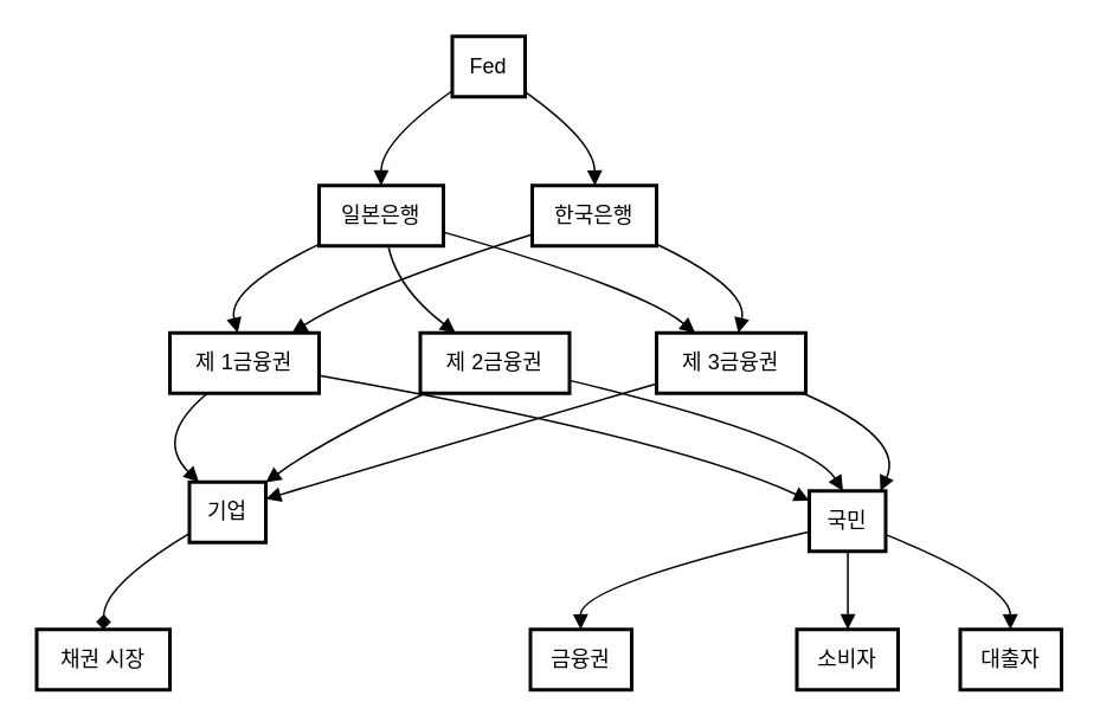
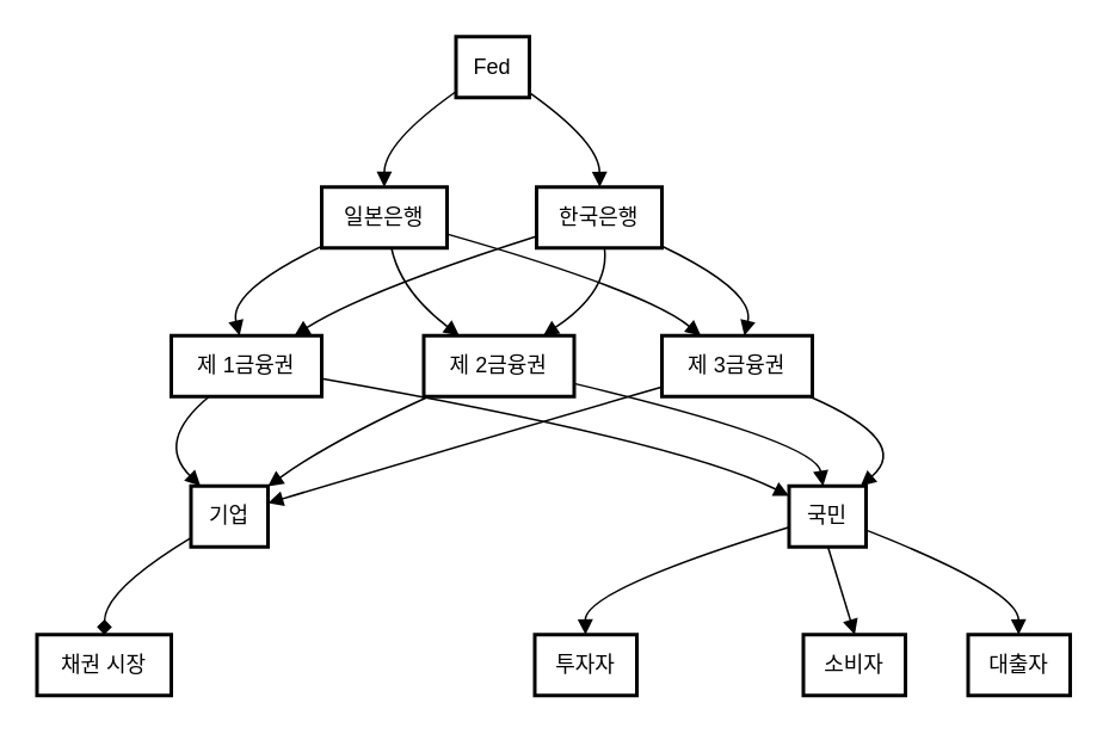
  <mxCell id="0" />
  <mxCell id="1" parent="0" />
  <mxCell id="2" value="Fed" style="whiteSpace=wrap;strokeWidth=2;" vertex="1" parent="1"><mxGeometry x="254" width="41" height="34" as="geometry" y="20" /></mxCell>
  <mxCell id="3" value="일본은행" style="whiteSpace=wrap;strokeWidth=2;" vertex="1" parent="1"><mxGeometry x="179" y="104" width="70" height="34" as="geometry" /></mxCell>
  <mxCell id="4" value="한국은행" style="whiteSpace=wrap;strokeWidth=2;" vertex="1" parent="1"><mxGeometry x="299" y="104" width="70" height="34" as="geometry" /></mxCell>
  <mxCell id="5" value="제 1금융권" style="whiteSpace=wrap;strokeWidth=2;" vertex="1" parent="1"><mxGeometry x="95" y="187" width="84" height="34" as="geometry" /></mxCell>
  <mxCell id="6" value="제 2금융권" style="whiteSpace=wrap;strokeWidth=2;" vertex="1" parent="1"><mxGeometry x="236" y="187" width="84" height="34" as="geometry" /></mxCell>
  <mxCell id="7" value="제 3금융권" style="whiteSpace=wrap;strokeWidth=2;" vertex="1" parent="1"><mxGeometry x="369" y="187" width="84" height="34" as="geometry" /></mxCell>
  <mxCell id="8" value="기업" style="whiteSpace=wrap;strokeWidth=2;" vertex="1" parent="1"><mxGeometry x="106" y="271" width="43" height="34" as="geometry" /></mxCell>
- <mxCell id="9" value="국민" style="whiteSpace=wrap;strokeWidth=2;" vertex="1" parent="1"><mxGeometry x="455" y="276" width="43" height="34" as="geometry" /></mxCell>
+ <mxCell id="9" value="국민" style="whiteSpace=wrap;strokeWidth=2;" vertex="1" parent="1"><mxGeometry x="440" y="271" width="43" height="34" as="geometry" /></mxCell>
  <mxCell id="10" value="채권 시장" style="whiteSpace=wrap;strokeWidth=2;" vertex="1" parent="1"><mxGeometry y="354" width="75" height="34" as="geometry" x="20" /></mxCell>
- <mxCell id="11" value="금융권" style="whiteSpace=wrap;strokeWidth=2;" vertex="1" parent="1"><mxGeometry x="298" y="354" width="57" height="34" as="geometry" /></mxCell>
+ <mxCell id="11" value="투자자" style="whiteSpace=wrap;strokeWidth=2;" vertex="1" parent="1"><mxGeometry x="298" y="354" width="57" height="34" as="geometry" /></mxCell>
  <mxCell id="12" value="소비자" style="whiteSpace=wrap;strokeWidth=2;" vertex="1" parent="1"><mxGeometry x="448" y="354" width="57" height="34" as="geometry" /></mxCell>
  <mxCell id="13" value="대출자" style="whiteSpace=wrap;strokeWidth=2;" vertex="1" parent="1"><mxGeometry x="540" y="354" width="57" height="34" as="geometry" /></mxCell>
  <mxCell id="14" value="" style="curved=1;startArrow=none;endArrow=block;exitX=-0.011;exitY=0.911;entryX=0.499;entryY=-0.015;" edge="1" parent="1" source="2" target="3"><mxGeometry relative="1" as="geometry"><Array as="points"><mxPoint x="214" y="79" /></Array></mxGeometry></mxCell>
  <mxCell id="15" value="" style="curved=1;startArrow=none;endArrow=block;exitX=0.99;exitY=0.911;entryX=0.504;entryY=-0.015;" edge="1" parent="1" source="2" target="4"><mxGeometry relative="1" as="geometry"><Array as="points"><mxPoint x="334" y="79" /></Array></mxGeometry></mxCell>
  <mxCell id="16" value="" style="curved=1;startArrow=none;endArrow=block;exitX=0.001;exitY=0.971;entryX=0.454;entryY=0;" edge="1" parent="1" source="3" target="5"><mxGeometry relative="1" as="geometry"><Array as="points"><mxPoint x="127" y="162" /></Array></mxGeometry></mxCell>
  <mxCell id="17" value="" style="curved=1;startArrow=none;endArrow=block;exitX=0.553;exitY=0.971;entryX=0.236;entryY=0;" edge="1" parent="1" source="3" target="6"><mxGeometry relative="1" as="geometry"><Array as="points"><mxPoint x="223" y="162" /></Array></mxGeometry></mxCell>
  <mxCell id="18" value="" style="curved=1;startArrow=none;endArrow=block;exitX=1.001;exitY=0.773;entryX=0.259;entryY=0;" edge="1" parent="1" source="3" target="7"><mxGeometry relative="1" as="geometry"><Array as="points"><mxPoint x="360" y="162" /></Array></mxGeometry></mxCell>
  <mxCell id="19" value="" style="curved=1;startArrow=none;endArrow=block;exitX=0.001;exitY=0.808;entryX=0.818;entryY=0;" edge="1" parent="1" source="4" target="5"><mxGeometry relative="1" as="geometry"><Array as="points"><mxPoint x="203" y="162" /></Array></mxGeometry></mxCell>
+ <mxCell id="20" value="" style="curved=1;startArrow=none;endArrow=block;exitX=0.539;exitY=0.971;entryX=0.794;entryY=0;" edge="1" parent="1" source="4" target="6"><mxGeometry relative="1" as="geometry"><Array as="points"><mxPoint x="340" y="162" /></Array></mxGeometry></mxCell>
  <mxCell id="21" value="" style="curved=1;startArrow=none;endArrow=block;exitX=1.001;exitY=0.971;entryX=0.548;entryY=0;" edge="1" parent="1" source="4" target="7"><mxGeometry relative="1" as="geometry"><Array as="points"><mxPoint x="421" y="162" /></Array></mxGeometry></mxCell>
  <mxCell id="22" value="" style="curved=1;startArrow=none;endArrow=block;exitX=0.259;exitY=0.985;entryX=0.112;entryY=-0.015;" edge="1" parent="1" source="5" target="8"><mxGeometry relative="1" as="geometry"><Array as="points"><mxPoint x="86" y="246" /></Array></mxGeometry></mxCell>
  <mxCell id="23" value="" style="curved=1;startArrow=none;endArrow=block;exitX=0.999;exitY=0.706;entryX=0.008;entryY=0.165;" edge="1" parent="1" source="5" target="9"><mxGeometry relative="1" as="geometry"><Array as="points"><mxPoint x="378" y="246" /></Array></mxGeometry></mxCell>
  <mxCell id="24" value="" style="curved=1;startArrow=none;endArrow=block;exitX=0.047;exitY=0.985;entryX=0.987;entryY=0.016;" edge="1" parent="1" source="6" target="8"><mxGeometry relative="1" as="geometry"><Array as="points"><mxPoint x="184" y="246" /></Array></mxGeometry></mxCell>
  <mxCell id="25" value="" style="curved=1;startArrow=none;endArrow=block;exitX=0.991;exitY=0.782;entryX=0.44;entryY=-0.015;" edge="1" parent="1" source="6" target="9"><mxGeometry relative="1" as="geometry"><Array as="points"><mxPoint x="455" y="246" /></Array></mxGeometry></mxCell>
  <mxCell id="26" value="" style="curved=1;startArrow=none;endArrow=block;exitX=0.003;exitY=0.842;entryX=0.987;entryY=0.287;" edge="1" parent="1" source="7" target="8"><mxGeometry relative="1" as="geometry"><Array as="points"><mxPoint x="264" y="246" /></Array></mxGeometry></mxCell>
  <mxCell id="27" value="" style="curved=1;startArrow=none;endArrow=block;exitX=0.967;exitY=0.985;entryX=0.943;entryY=-0.015;" edge="1" parent="1" source="7" target="9"><mxGeometry relative="1" as="geometry"><Array as="points"><mxPoint x="509" y="246" /></Array></mxGeometry></mxCell>
  <mxCell id="28" value="" style="curved=1;startArrow=none;endArrow=diamond;exitX=-0.005;exitY=0.855;entryX=0.501;entryY=0;" edge="1" parent="1" source="8" target="10"><mxGeometry relative="1" as="geometry"><Array as="points"><mxPoint x="58" y="329" /></Array></mxGeometry></mxCell>
  <mxCell id="29" value="" style="curved=1;startArrow=none;endArrow=block;exitX=0.008;exitY=0.672;entryX=0.497;entryY=0;" edge="1" parent="1" source="9" target="11"><mxGeometry relative="1" as="geometry"><Array as="points"><mxPoint x="326" y="329" /></Array></mxGeometry></mxCell>
  <mxCell id="30" value="" style="curved=1;startArrow=none;endArrow=block;exitX=0.505;exitY=0.971;entryX=0.504;entryY=0;" edge="1" parent="1" source="9" target="12"><mxGeometry relative="1" as="geometry"><Array as="points" /></mxGeometry></mxCell>
  <mxCell id="31" value="" style="curved=1;startArrow=none;endArrow=block;exitX=1.001;exitY=0.724;entryX=0.495;entryY=0;" edge="1" parent="1" source="9" target="13"><mxGeometry relative="1" as="geometry"><Array as="points"><mxPoint x="568" y="329" /></Array></mxGeometry></mxCell>
